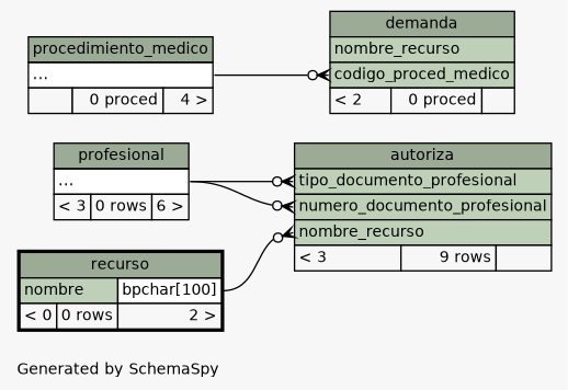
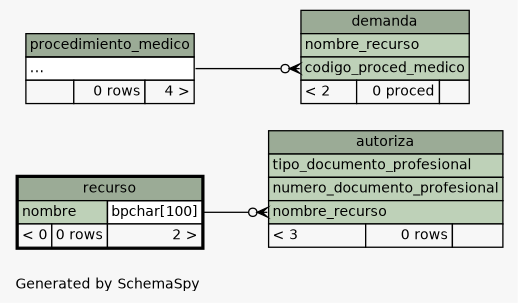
  digraph {
    bgcolor="#f7f7f7"
    fontname=Helvetica
    fontsize=11
    label="\nGenerated by SchemaSpy"
    labeljust=l
    nodesep=0.18
    rankdir=RL
    ranksep=0.46
    node [fontname=Helvetica fontsize=11 shape=plaintext]
    edge [arrowhead=none arrowsize=0.8 arrowtail=crowodot dir=back headport="elipses:e"]
-   n1 [label=<     <TABLE BORDER="0" CELLBORDER="1" CELLSPACING="0" BGCOLOR="#ffffff">       <TR><TD COLSPAN="3" BGCOLOR="#9bab96" ALIGN="CENTER">autoriza</TD></TR>       <TR><TD PORT="tipo_documento_profesional" COLSPAN="3" BGCOLOR="#bed1b8" ALIGN="LEFT">tipo_documento_profesional</TD></TR>       <TR><TD PORT="numero_documento_profesional" COLSPAN="3" BGCOLOR="#bed1b8" ALIGN="LEFT">numero_documento_profesional</TD></TR>       <TR><TD PORT="nombre_recurso" COLSPAN="3" BGCOLOR="#bed1b8" ALIGN="LEFT">nombre_recurso</TD></TR>       <TR><TD ALIGN="LEFT" BGCOLOR="#f7f7f7">&lt; 3</TD><TD ALIGN="RIGHT" BGCOLOR="#f7f7f7">9 rows</TD><TD ALIGN="RIGHT" BGCOLOR="#f7f7f7">  </TD></TR>     </TABLE>>]
+   n1 [label=<     <TABLE BORDER="0" CELLBORDER="1" CELLSPACING="0" BGCOLOR="#ffffff">       <TR><TD COLSPAN="3" BGCOLOR="#9bab96" ALIGN="CENTER">autoriza</TD></TR>       <TR><TD PORT="tipo_documento_profesional" COLSPAN="3" BGCOLOR="#bed1b8" ALIGN="LEFT">tipo_documento_profesional</TD></TR>       <TR><TD PORT="numero_documento_profesional" COLSPAN="3" BGCOLOR="#bed1b8" ALIGN="LEFT">numero_documento_profesional</TD></TR>       <TR><TD PORT="nombre_recurso" COLSPAN="3" BGCOLOR="#bed1b8" ALIGN="LEFT">nombre_recurso</TD></TR>       <TR><TD ALIGN="LEFT" BGCOLOR="#f7f7f7">&lt; 3</TD><TD ALIGN="RIGHT" BGCOLOR="#f7f7f7">0 rows</TD><TD ALIGN="RIGHT" BGCOLOR="#f7f7f7">  </TD></TR>     </TABLE>>]
    n2 [label=<     <TABLE BORDER="2" CELLBORDER="1" CELLSPACING="0" BGCOLOR="#ffffff">       <TR><TD COLSPAN="3" BGCOLOR="#9bab96" ALIGN="CENTER">recurso</TD></TR>       <TR><TD PORT="nombre" COLSPAN="2" BGCOLOR="#bed1b8" ALIGN="LEFT">nombre</TD><TD PORT="nombre.type" ALIGN="LEFT">bpchar[100]</TD></TR>       <TR><TD ALIGN="LEFT" BGCOLOR="#f7f7f7">&lt; 0</TD><TD ALIGN="RIGHT" BGCOLOR="#f7f7f7">0 rows</TD><TD ALIGN="RIGHT" BGCOLOR="#f7f7f7">2 &gt;</TD></TR>     </TABLE>>]
-   n3 [label=<     <TABLE BORDER="0" CELLBORDER="1" CELLSPACING="0" BGCOLOR="#ffffff">       <TR><TD COLSPAN="3" BGCOLOR="#9bab96" ALIGN="CENTER">profesional</TD></TR>       <TR><TD PORT="elipses" COLSPAN="3" ALIGN="LEFT">...</TD></TR>       <TR><TD ALIGN="LEFT" BGCOLOR="#f7f7f7">&lt; 3</TD><TD ALIGN="RIGHT" BGCOLOR="#f7f7f7">0 rows</TD><TD ALIGN="RIGHT" BGCOLOR="#f7f7f7">6 &gt;</TD></TR>     </TABLE>>]
    n4 [label=<     <TABLE BORDER="0" CELLBORDER="1" CELLSPACING="0" BGCOLOR="#ffffff">       <TR><TD COLSPAN="3" BGCOLOR="#9bab96" ALIGN="CENTER">demanda</TD></TR>       <TR><TD PORT="nombre_recurso" COLSPAN="3" BGCOLOR="#bed1b8" ALIGN="LEFT">nombre_recurso</TD></TR>       <TR><TD PORT="codigo_proced_medico" COLSPAN="3" BGCOLOR="#bed1b8" ALIGN="LEFT">codigo_proced_medico</TD></TR>       <TR><TD ALIGN="LEFT" BGCOLOR="#f7f7f7">&lt; 2</TD><TD ALIGN="RIGHT" BGCOLOR="#f7f7f7">0 proced</TD><TD ALIGN="RIGHT" BGCOLOR="#f7f7f7">  </TD></TR>     </TABLE>>]
-   n5 [label=<     <TABLE BORDER="0" CELLBORDER="1" CELLSPACING="0" BGCOLOR="#ffffff">       <TR><TD COLSPAN="3" BGCOLOR="#9bab96" ALIGN="CENTER">procedimiento_medico</TD></TR>       <TR><TD PORT="elipses" COLSPAN="3" ALIGN="LEFT">...</TD></TR>       <TR><TD ALIGN="LEFT" BGCOLOR="#f7f7f7">  </TD><TD ALIGN="RIGHT" BGCOLOR="#f7f7f7">0 proced</TD><TD ALIGN="RIGHT" BGCOLOR="#f7f7f7">4 &gt;</TD></TR>     </TABLE>>]
+   n5 [label=<     <TABLE BORDER="0" CELLBORDER="1" CELLSPACING="0" BGCOLOR="#ffffff">       <TR><TD COLSPAN="3" BGCOLOR="#9bab96" ALIGN="CENTER">procedimiento_medico</TD></TR>       <TR><TD PORT="elipses" COLSPAN="3" ALIGN="LEFT">...</TD></TR>       <TR><TD ALIGN="LEFT" BGCOLOR="#f7f7f7">  </TD><TD ALIGN="RIGHT" BGCOLOR="#f7f7f7">0 rows</TD><TD ALIGN="RIGHT" BGCOLOR="#f7f7f7">4 &gt;</TD></TR>     </TABLE>>]
    n1 -> n2 [headport="nombre.type:e" tailport="nombre_recurso:w"]
-   n1 -> n3 [tailport="numero_documento_profesional:w"]
-   n1 -> n3 [tailport="tipo_documento_profesional:w"]
    n4 -> n5 [tailport="codigo_proced_medico:w"]
  }
